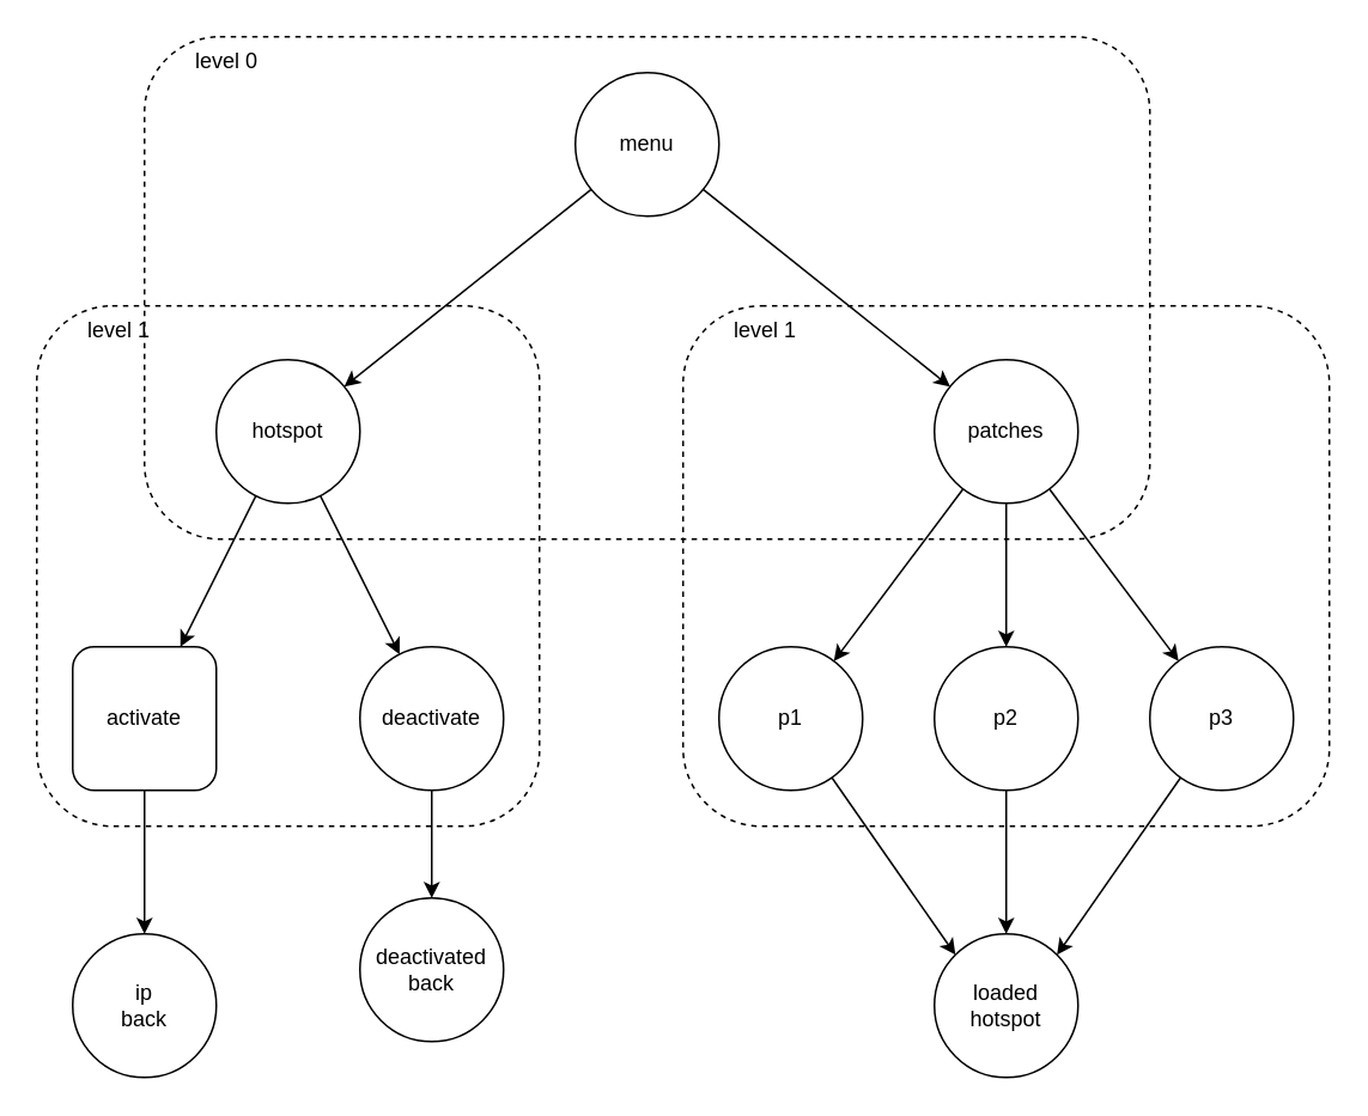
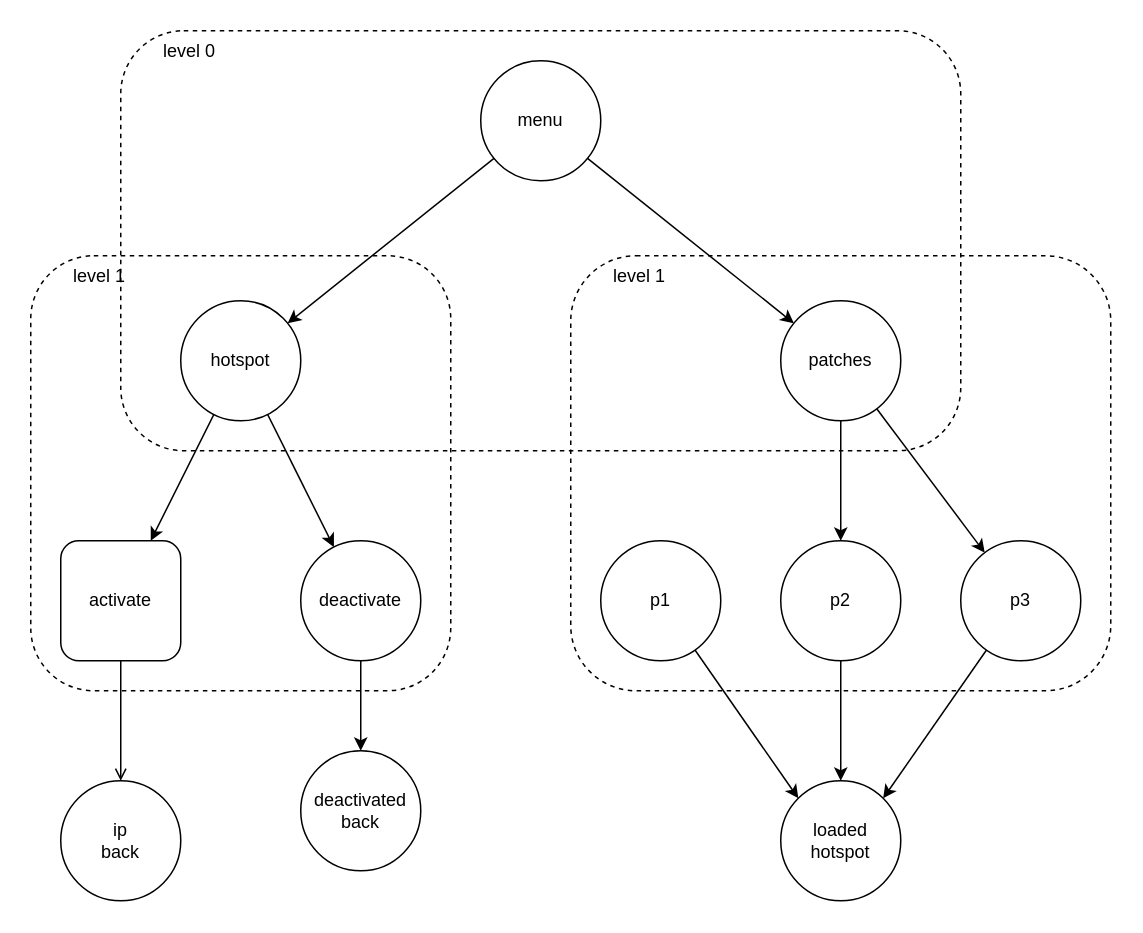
  <mxCell id="0" />
  <mxCell id="1" parent="0" />
  <mxCell id="2" value="&lt;span style=&quot;white-space: pre&quot;&gt;&#09;&lt;/span&gt;level 1" style="rounded=1;whiteSpace=wrap;html=1;fillColor=none;dashed=1;verticalAlign=top;align=left;" vertex="1" parent="1"><mxGeometry x="380" y="170" width="360" height="290" as="geometry" /></mxCell>
  <mxCell id="3" value="&lt;span style=&quot;white-space: pre&quot;&gt;&#09;&lt;/span&gt;level 1" style="rounded=1;whiteSpace=wrap;html=1;fillColor=none;dashed=1;verticalAlign=top;align=left;" vertex="1" parent="1"><mxGeometry x="20" y="170" width="280" height="290" as="geometry" /></mxCell>
  <mxCell id="4" value="" style="rounded=0;orthogonalLoop=1;jettySize=auto;html=1;" edge="1" parent="1" source="6" target="9"><mxGeometry relative="1" as="geometry" /></mxCell>
  <mxCell id="5" value="" style="edgeStyle=none;rounded=0;orthogonalLoop=1;jettySize=auto;html=1;" edge="1" parent="1" source="6" target="13"><mxGeometry relative="1" as="geometry" /></mxCell>
  <mxCell id="6" value="menu" style="ellipse;whiteSpace=wrap;html=1;" vertex="1" parent="1"><mxGeometry x="320" y="40" width="80" height="80" as="geometry" /></mxCell>
  <mxCell id="7" value="" style="edgeStyle=none;rounded=0;orthogonalLoop=1;jettySize=auto;html=1;" edge="1" parent="1" source="9" target="15"><mxGeometry relative="1" as="geometry" /></mxCell>
  <mxCell id="8" value="" style="edgeStyle=none;rounded=0;orthogonalLoop=1;jettySize=auto;html=1;" edge="1" parent="1" source="9" target="17"><mxGeometry relative="1" as="geometry" /></mxCell>
  <mxCell id="9" value="hotspot" style="ellipse;whiteSpace=wrap;html=1;" vertex="1" parent="1"><mxGeometry x="120" y="200" width="80" height="80" as="geometry" /></mxCell>
- <mxCell id="10" value="" style="edgeStyle=none;rounded=0;orthogonalLoop=1;jettySize=auto;html=1;" edge="1" parent="1" source="13" target="19"><mxGeometry relative="1" as="geometry" /></mxCell>
  <mxCell id="11" value="" style="edgeStyle=none;rounded=0;orthogonalLoop=1;jettySize=auto;html=1;" edge="1" parent="1" source="13" target="21"><mxGeometry relative="1" as="geometry" /></mxCell>
  <mxCell id="12" value="" style="edgeStyle=none;rounded=0;orthogonalLoop=1;jettySize=auto;html=1;" edge="1" parent="1" source="13" target="23"><mxGeometry relative="1" as="geometry" /></mxCell>
  <mxCell id="13" value="patches" style="ellipse;whiteSpace=wrap;html=1;" vertex="1" parent="1"><mxGeometry x="520" y="200" width="80" height="80" as="geometry" /></mxCell>
- <mxCell id="14" value="" style="edgeStyle=none;rounded=0;orthogonalLoop=1;jettySize=auto;html=1;" edge="1" parent="1" source="15" target="25"><mxGeometry relative="1" as="geometry" /></mxCell>
+ <mxCell id="14" value="" style="edgeStyle=none;rounded=0;orthogonalLoop=1;jettySize=auto;html=1;endArrow=open;" edge="1" parent="1" source="15" target="25"><mxGeometry relative="1" as="geometry" /></mxCell>
  <mxCell id="15" value="activate" style="whiteSpace=wrap;html=1;rounded=1;" vertex="1" parent="1"><mxGeometry x="40" y="360" width="80" height="80" as="geometry" /></mxCell>
  <mxCell id="16" value="" style="edgeStyle=none;rounded=0;orthogonalLoop=1;jettySize=auto;html=1;" edge="1" parent="1" source="17" target="26"><mxGeometry relative="1" as="geometry" /></mxCell>
  <mxCell id="17" value="deactivate" style="ellipse;whiteSpace=wrap;html=1;" vertex="1" parent="1"><mxGeometry x="200" y="360" width="80" height="80" as="geometry" /></mxCell>
  <mxCell id="18" value="" style="edgeStyle=none;rounded=0;orthogonalLoop=1;jettySize=auto;html=1;entryX=0;entryY=0;entryDx=0;entryDy=0;" edge="1" parent="1" source="19" target="27"><mxGeometry relative="1" as="geometry" /></mxCell>
  <mxCell id="19" value="p1" style="ellipse;whiteSpace=wrap;html=1;" vertex="1" parent="1"><mxGeometry x="400" y="360" width="80" height="80" as="geometry" /></mxCell>
  <mxCell id="20" style="edgeStyle=none;rounded=0;orthogonalLoop=1;jettySize=auto;html=1;entryX=1;entryY=0;entryDx=0;entryDy=0;" edge="1" parent="1" source="21" target="27"><mxGeometry relative="1" as="geometry" /></mxCell>
  <mxCell id="21" value="p3" style="ellipse;whiteSpace=wrap;html=1;" vertex="1" parent="1"><mxGeometry x="640" y="360" width="80" height="80" as="geometry" /></mxCell>
  <mxCell id="22" style="edgeStyle=none;rounded=0;orthogonalLoop=1;jettySize=auto;html=1;" edge="1" parent="1" source="23" target="27"><mxGeometry relative="1" as="geometry" /></mxCell>
  <mxCell id="23" value="p2" style="ellipse;whiteSpace=wrap;html=1;" vertex="1" parent="1"><mxGeometry x="520" y="360" width="80" height="80" as="geometry" /></mxCell>
  <mxCell id="24" value="&lt;span style=&quot;white-space: pre&quot;&gt;&#09;&lt;/span&gt;level 0" style="rounded=1;whiteSpace=wrap;html=1;fillColor=none;dashed=1;align=left;verticalAlign=top;" vertex="1" parent="1"><mxGeometry x="80" y="20" width="560" height="280" as="geometry" /></mxCell>
  <mxCell id="25" value="ip&lt;br&gt;back" style="ellipse;whiteSpace=wrap;html=1;" vertex="1" parent="1"><mxGeometry x="40" y="520" width="80" height="80" as="geometry" /></mxCell>
  <mxCell id="26" value="deactivated&lt;br&gt;back" style="ellipse;whiteSpace=wrap;html=1;" vertex="1" parent="1"><mxGeometry x="200" y="500" width="80" height="80" as="geometry" /></mxCell>
  <mxCell id="27" value="loaded&lt;br&gt;hotspot" style="ellipse;whiteSpace=wrap;html=1;" vertex="1" parent="1"><mxGeometry x="520" y="520" width="80" height="80" as="geometry" /></mxCell>
